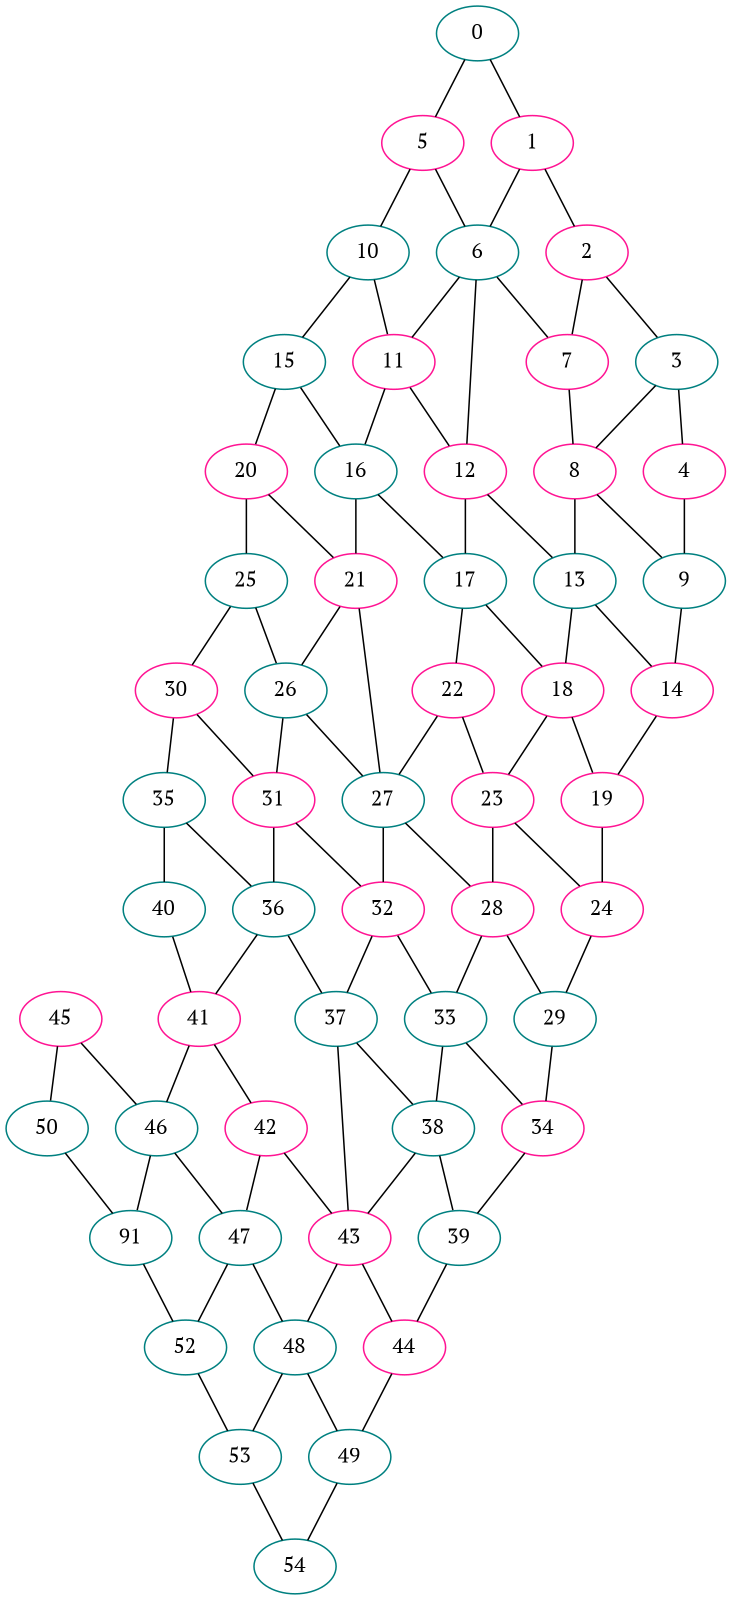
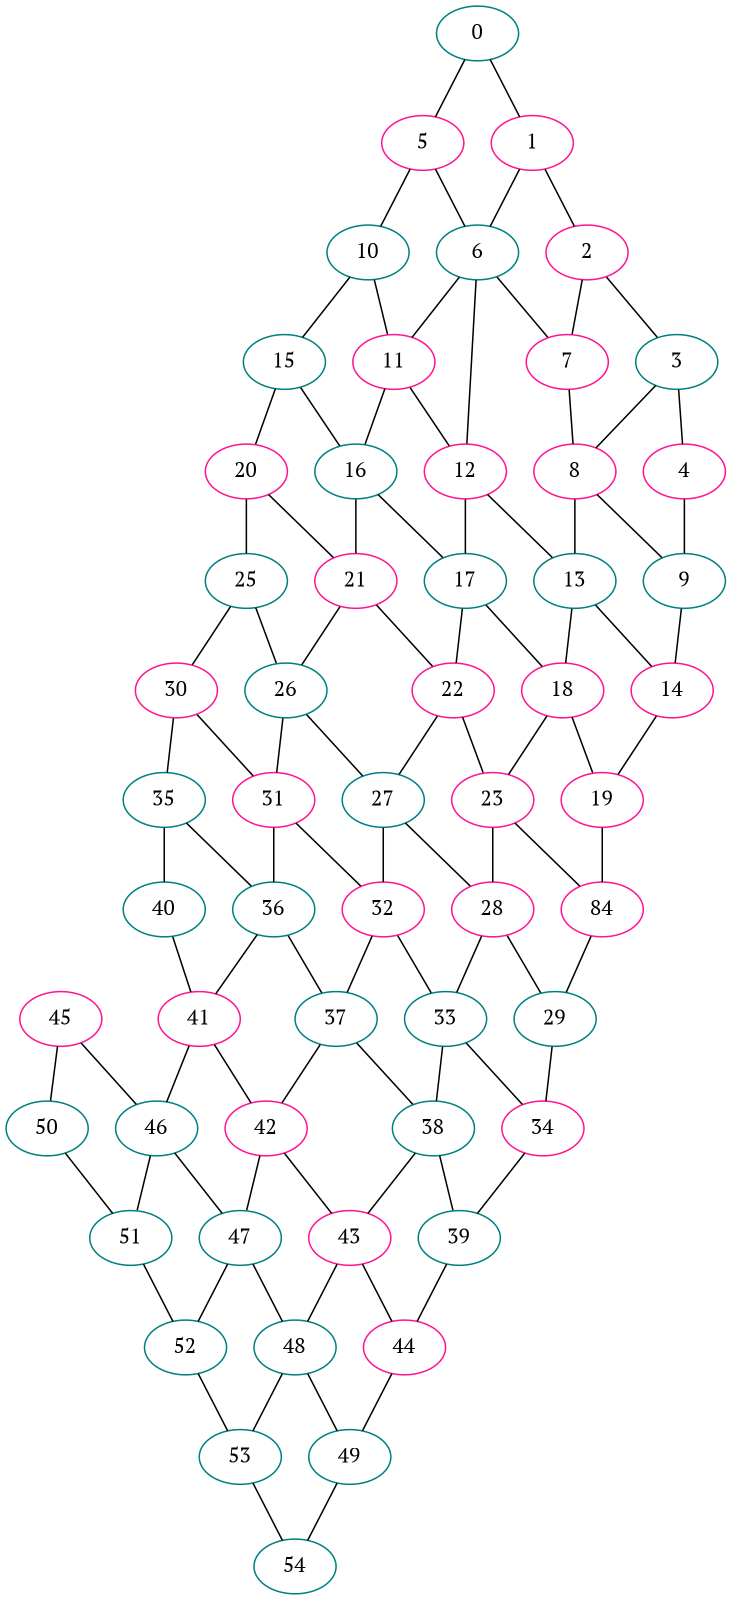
  graph {
    fontname="PT Serif"
    node [color=teal fontname="PT Serif"]
    edge [fontname="PT Serif"]
    1 [color=deeppink]
    0
    5 [color=deeppink]
    2 [color=deeppink]
    6
    10
    3
    7 [color=deeppink]
    11 [color=deeppink]
    12 [color=deeppink]
    4 [color=deeppink]
    8 [color=deeppink]
    9
    13
    14 [color=deeppink]
    15
    16
    17
    18 [color=deeppink]
    19 [color=deeppink]
    20 [color=deeppink]
    21 [color=deeppink]
    22 [color=deeppink]
    23 [color=deeppink]
-   24 [color=deeppink]
+   24 [color=deeppink label=84]
    25
    26
    27
    28 [color=deeppink]
    29
    30 [color=deeppink]
    31 [color=deeppink]
    32 [color=deeppink]
    33
    34 [color=deeppink]
    35
    36
    37
    38
    39
    40
    41 [color=deeppink]
    42 [color=deeppink]
    43 [color=deeppink]
    44 [color=deeppink]
    46
    47
    48
    49
    45 [color=deeppink]
    50
-   51 [label=91]
+   51
    52
    53
    54
    1 -- 2
    1 -- 6
    0 -- 1
    0 -- 5
    5 -- 6
    5 -- 10
    2 -- 3
    2 -- 7
    6 -- 7
    6 -- 11
    6 -- 12
    10 -- 11
    10 -- 15
    3 -- 4
    3 -- 8
    7 -- 8
    11 -- 12
    11 -- 16
    12 -- 13
    12 -- 17
    4 -- 9
    8 -- 9
    8 -- 13
    9 -- 14
    13 -- 14
    13 -- 18
    14 -- 19
    15 -- 16
    15 -- 20
    16 -- 17
    16 -- 21
    17 -- 18
    17 -- 22
    18 -- 19
    18 -- 23
    19 -- 24
    20 -- 21
    20 -- 25
-   21 -- 27
+   21 -- 22
    21 -- 26
    22 -- 23
    22 -- 27
    23 -- 24
    23 -- 28
    24 -- 29
    25 -- 26
    25 -- 30
    26 -- 27
    26 -- 31
    27 -- 28
    27 -- 32
    28 -- 29
    28 -- 33
    29 -- 34
    30 -- 31
    30 -- 35
    31 -- 32
    31 -- 36
    32 -- 33
    32 -- 37
    33 -- 34
    33 -- 38
    34 -- 39
    35 -- 36
    35 -- 40
    36 -- 37
    36 -- 41
    37 -- 38
-   37 -- 43
+   37 -- 42
    38 -- 39
    38 -- 43
    39 -- 44
    40 -- 41
    41 -- 42
    41 -- 46
    42 -- 43
    42 -- 47
    43 -- 44
    43 -- 48
    44 -- 49
    46 -- 47
    46 -- 51
    47 -- 48
    47 -- 52
    48 -- 49
    48 -- 53
    49 -- 54
    45 -- 46
    45 -- 50
    50 -- 51
    51 -- 52
    52 -- 53
    53 -- 54
  }
